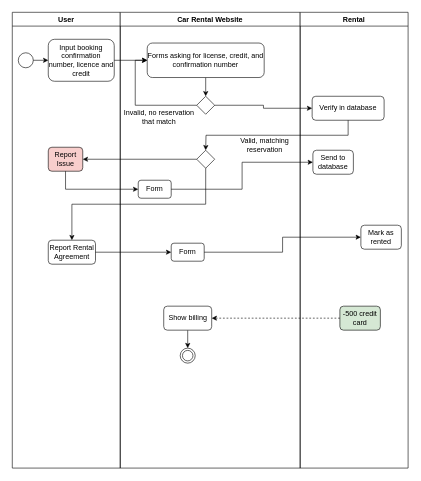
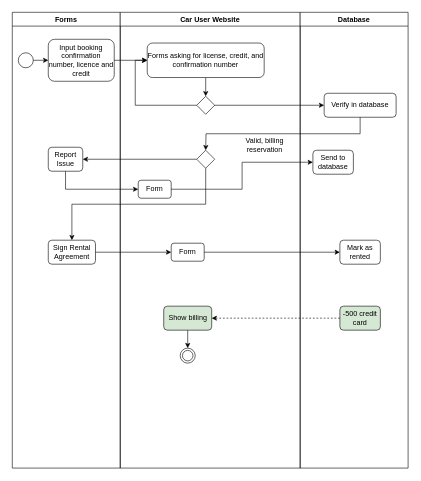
  <mxCell id="0" />
  <mxCell id="1" parent="0" />
- <mxCell id="2" value="User" style="swimlane;whiteSpace=wrap;html=1;" parent="1" vertex="1"><mxGeometry x="20" y="20" width="180" height="760" as="geometry" /></mxCell>
+ <mxCell id="2" value="Forms" style="swimlane;whiteSpace=wrap;html=1;" parent="1" vertex="1"><mxGeometry x="20" y="20" width="180" height="760" as="geometry" /></mxCell>
  <mxCell id="3" value="" style="ellipse;whiteSpace=wrap;html=1;aspect=fixed;" parent="2" vertex="1"><mxGeometry x="10" y="67.5" width="25" height="25" as="geometry" /></mxCell>
  <mxCell id="4" value="Input booking confirmation number, licence and credit" style="rounded=1;whiteSpace=wrap;html=1;" parent="2" vertex="1"><mxGeometry x="60" y="45" width="110" height="70" as="geometry" /></mxCell>
  <mxCell id="5" value="" style="endArrow=classic;html=1;rounded=0;exitX=1;exitY=0.5;exitDx=0;exitDy=0;entryX=0;entryY=0.5;entryDx=0;entryDy=0;" parent="2" source="3" target="4" edge="1"><mxGeometry width="50" height="50" relative="1" as="geometry"><mxPoint x="280" y="260" as="sourcePoint" /><mxPoint x="330" y="210" as="targetPoint" /></mxGeometry></mxCell>
- <mxCell id="6" value="Report Issue" style="rounded=1;whiteSpace=wrap;html=1;fillColor=#f8cecc;" vertex="1" parent="2"><mxGeometry x="60" y="225" width="57.5" height="40" as="geometry" /></mxCell>
- <mxCell id="7" value="Report Rental Agreement" style="rounded=1;whiteSpace=wrap;html=1;" vertex="1" parent="2"><mxGeometry x="60" y="380" width="78.75" height="40" as="geometry" /></mxCell>
- <mxCell id="8" value="Car Rental Website" style="swimlane;whiteSpace=wrap;html=1;" parent="1" vertex="1"><mxGeometry x="200" y="20" width="300" height="760" as="geometry" /></mxCell>
+ <mxCell id="6" value="Report Issue" style="rounded=1;whiteSpace=wrap;html=1;" vertex="1" parent="2"><mxGeometry x="60" y="225" width="57.5" height="40" as="geometry" /></mxCell>
+ <mxCell id="7" value="Sign Rental Agreement" style="rounded=1;whiteSpace=wrap;html=1;" vertex="1" parent="2"><mxGeometry x="60" y="380" width="78.75" height="40" as="geometry" /></mxCell>
+ <mxCell id="8" value="Car User Website" style="swimlane;whiteSpace=wrap;html=1;" parent="1" vertex="1"><mxGeometry x="200" y="20" width="300" height="760" as="geometry" /></mxCell>
  <mxCell id="9" style="edgeStyle=orthogonalEdgeStyle;rounded=0;orthogonalLoop=1;jettySize=auto;html=1;exitX=0.5;exitY=1;exitDx=0;exitDy=0;entryX=0.5;entryY=0;entryDx=0;entryDy=0;" edge="1" parent="8" source="10" target="12"><mxGeometry relative="1" as="geometry" /></mxCell>
  <mxCell id="10" value="Forms asking for license, credit, and confirmation number" style="rounded=1;whiteSpace=wrap;html=1;" parent="8" vertex="1"><mxGeometry x="45" y="51.25" width="195" height="57.5" as="geometry" /></mxCell>
  <mxCell id="11" style="edgeStyle=orthogonalEdgeStyle;rounded=0;orthogonalLoop=1;jettySize=auto;html=1;exitX=0;exitY=0.5;exitDx=0;exitDy=0;entryX=0;entryY=0.5;entryDx=0;entryDy=0;" edge="1" parent="8" source="12" target="10"><mxGeometry relative="1" as="geometry" /></mxCell>
  <mxCell id="12" value="" style="rhombus;whiteSpace=wrap;html=1;" vertex="1" parent="8"><mxGeometry x="127.5" y="140" width="30" height="30" as="geometry" /></mxCell>
- <mxCell id="13" value="Invalid, no reservation that match" style="text;html=1;strokeColor=none;fillColor=none;align=center;verticalAlign=middle;whiteSpace=wrap;rounded=0;" vertex="1" parent="8"><mxGeometry x="5" y="160" width="120" height="30" as="geometry" /></mxCell>
  <mxCell id="14" value="" style="rhombus;whiteSpace=wrap;html=1;" vertex="1" parent="8"><mxGeometry x="127.5" y="230" width="30" height="30" as="geometry" /></mxCell>
  <mxCell id="15" value="Form" style="rounded=1;whiteSpace=wrap;html=1;" vertex="1" parent="8"><mxGeometry x="30" y="280" width="55" height="30" as="geometry" /></mxCell>
  <mxCell id="16" value="Form" style="rounded=1;whiteSpace=wrap;html=1;" vertex="1" parent="8"><mxGeometry x="85" y="385" width="55" height="30" as="geometry" /></mxCell>
  <mxCell id="17" style="edgeStyle=orthogonalEdgeStyle;rounded=0;orthogonalLoop=1;jettySize=auto;html=1;exitX=0.5;exitY=1;exitDx=0;exitDy=0;entryX=0.5;entryY=0;entryDx=0;entryDy=0;" edge="1" parent="8" source="18" target="19"><mxGeometry relative="1" as="geometry" /></mxCell>
- <mxCell id="18" value="Show billing" style="rounded=1;whiteSpace=wrap;html=1;" vertex="1" parent="8"><mxGeometry x="72.5" y="490" width="80" height="40" as="geometry" /></mxCell>
+ <mxCell id="18" value="Show billing" style="rounded=1;whiteSpace=wrap;html=1;fillColor=#d5e8d4;" vertex="1" parent="8"><mxGeometry x="72.5" y="490" width="80" height="40" as="geometry" /></mxCell>
  <mxCell id="19" value="" style="ellipse;whiteSpace=wrap;html=1;aspect=fixed;" vertex="1" parent="8"><mxGeometry x="100" y="560" width="25" height="25" as="geometry" /></mxCell>
  <mxCell id="20" value="" style="ellipse;whiteSpace=wrap;html=1;aspect=fixed;" vertex="1" parent="8"><mxGeometry x="103.75" y="563.75" width="17.5" height="17.5" as="geometry" /></mxCell>
- <mxCell id="21" value="Rental" style="swimlane;whiteSpace=wrap;html=1;" parent="1" vertex="1"><mxGeometry x="500" y="20" width="180" height="760" as="geometry" /></mxCell>
- <mxCell id="22" value="Verify in database" style="rounded=1;whiteSpace=wrap;html=1;" parent="21" vertex="1"><mxGeometry x="20" y="140" width="120" height="40" as="geometry" /></mxCell>
+ <mxCell id="21" value="Database" style="swimlane;whiteSpace=wrap;html=1;" parent="1" vertex="1"><mxGeometry x="500" y="20" width="180" height="760" as="geometry" /></mxCell>
+ <mxCell id="22" value="Verify in database" style="rounded=1;whiteSpace=wrap;html=1;" parent="21" vertex="1"><mxGeometry x="40" y="135" width="120" height="40" as="geometry" /></mxCell>
  <mxCell id="23" value="Send to database" style="rounded=1;whiteSpace=wrap;html=1;" vertex="1" parent="21"><mxGeometry x="21.25" y="230" width="67.5" height="40" as="geometry" /></mxCell>
- <mxCell id="24" value="Mark as rented" style="rounded=1;whiteSpace=wrap;html=1;" vertex="1" parent="21"><mxGeometry x="101.25" y="355" width="67.5" height="40" as="geometry" /></mxCell>
+ <mxCell id="24" value="Mark as rented" style="rounded=1;whiteSpace=wrap;html=1;" vertex="1" parent="21"><mxGeometry x="66.25" y="380" width="67.5" height="40" as="geometry" /></mxCell>
  <mxCell id="25" value="-500 credit card" style="rounded=1;whiteSpace=wrap;html=1;fillColor=#d5e8d4;" vertex="1" parent="21"><mxGeometry x="66.25" y="490" width="67.5" height="40" as="geometry" /></mxCell>
  <mxCell id="26" value="" style="endArrow=classic;html=1;rounded=0;exitX=1;exitY=0.5;exitDx=0;exitDy=0;entryX=0;entryY=0.5;entryDx=0;entryDy=0;" parent="1" source="4" target="10" edge="1"><mxGeometry width="50" height="50" relative="1" as="geometry"><mxPoint x="65" y="110" as="sourcePoint" /><mxPoint x="90" y="110" as="targetPoint" /></mxGeometry></mxCell>
  <mxCell id="27" style="edgeStyle=orthogonalEdgeStyle;rounded=0;orthogonalLoop=1;jettySize=auto;html=1;exitX=1;exitY=0.5;exitDx=0;exitDy=0;entryX=0;entryY=0.5;entryDx=0;entryDy=0;" edge="1" parent="1" source="12" target="22"><mxGeometry relative="1" as="geometry" /></mxCell>
  <mxCell id="28" style="edgeStyle=orthogonalEdgeStyle;rounded=0;orthogonalLoop=1;jettySize=auto;html=1;exitX=0.5;exitY=1;exitDx=0;exitDy=0;entryX=0.5;entryY=0;entryDx=0;entryDy=0;" edge="1" parent="1" source="22"><mxGeometry relative="1" as="geometry"><mxPoint x="342.5" y="250" as="targetPoint" /></mxGeometry></mxCell>
- <mxCell id="29" value="Valid, matching reservation" style="text;html=1;strokeColor=none;fillColor=none;align=center;verticalAlign=middle;whiteSpace=wrap;rounded=0;" vertex="1" parent="1"><mxGeometry x="381" y="227" width="120" height="30" as="geometry" /></mxCell>
+ <mxCell id="29" value="Valid, billing reservation" style="text;html=1;strokeColor=none;fillColor=none;align=center;verticalAlign=middle;whiteSpace=wrap;rounded=0;" vertex="1" parent="1"><mxGeometry x="381" y="227" width="120" height="30" as="geometry" /></mxCell>
  <mxCell id="30" style="edgeStyle=orthogonalEdgeStyle;rounded=0;orthogonalLoop=1;jettySize=auto;html=1;exitX=0;exitY=0.5;exitDx=0;exitDy=0;entryX=1;entryY=0.5;entryDx=0;entryDy=0;" edge="1" parent="1" source="14" target="6"><mxGeometry relative="1" as="geometry" /></mxCell>
  <mxCell id="31" style="edgeStyle=orthogonalEdgeStyle;rounded=0;orthogonalLoop=1;jettySize=auto;html=1;exitX=0.5;exitY=1;exitDx=0;exitDy=0;entryX=0;entryY=0.5;entryDx=0;entryDy=0;" edge="1" parent="1" source="6" target="15"><mxGeometry relative="1" as="geometry" /></mxCell>
  <mxCell id="32" style="edgeStyle=orthogonalEdgeStyle;rounded=0;orthogonalLoop=1;jettySize=auto;html=1;exitX=1;exitY=0.5;exitDx=0;exitDy=0;entryX=0;entryY=0.5;entryDx=0;entryDy=0;" edge="1" parent="1" source="15" target="23"><mxGeometry relative="1" as="geometry" /></mxCell>
  <mxCell id="33" style="edgeStyle=orthogonalEdgeStyle;rounded=0;orthogonalLoop=1;jettySize=auto;html=1;exitX=0.5;exitY=1;exitDx=0;exitDy=0;" edge="1" parent="1" source="14" target="7"><mxGeometry relative="1" as="geometry" /></mxCell>
  <mxCell id="34" style="edgeStyle=orthogonalEdgeStyle;rounded=0;orthogonalLoop=1;jettySize=auto;html=1;exitX=1;exitY=0.5;exitDx=0;exitDy=0;" edge="1" parent="1" source="7" target="16"><mxGeometry relative="1" as="geometry" /></mxCell>
  <mxCell id="35" style="edgeStyle=orthogonalEdgeStyle;rounded=0;orthogonalLoop=1;jettySize=auto;html=1;exitX=1;exitY=0.5;exitDx=0;exitDy=0;entryX=0;entryY=0.5;entryDx=0;entryDy=0;" edge="1" parent="1" source="16" target="24"><mxGeometry relative="1" as="geometry" /></mxCell>
  <mxCell id="36" style="edgeStyle=orthogonalEdgeStyle;rounded=0;orthogonalLoop=1;jettySize=auto;html=1;exitX=0;exitY=0.5;exitDx=0;exitDy=0;entryX=1;entryY=0.5;entryDx=0;entryDy=0;dashed=1;" edge="1" parent="1" source="25" target="18"><mxGeometry relative="1" as="geometry" /></mxCell>
